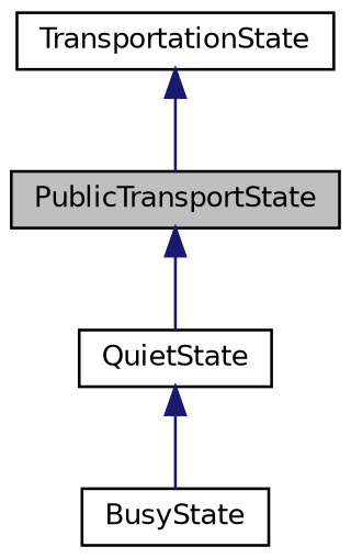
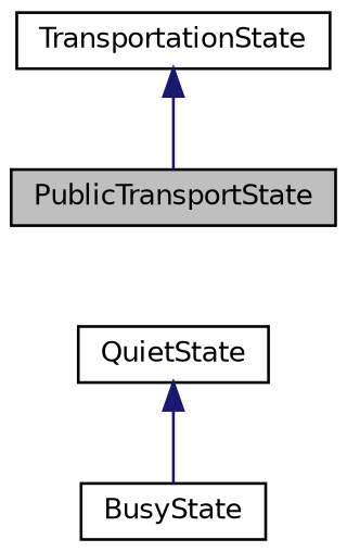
  digraph {
    node [color=black fillcolor=white fontname=Helvetica fontsize=10 shape=record style=filled]
    edge [color=midnightblue dir=back fontname=Helvetica fontsize=10 labelfontname=Helvetica labelfontsize=10 style=solid]
    n1 [fillcolor=grey75 fontcolor=black height=0.2 label=PublicTransportState width=0.4]
    n2 [height=0.2 label=QuietState width=0.4]
    n3 [height=0.2 label=BusyState width=0.4]
    n4 [height=0.2 label=TransportationState width=0.4]
-   n1 -> n2
    n2 -> n3
    n4 -> n1
  }
